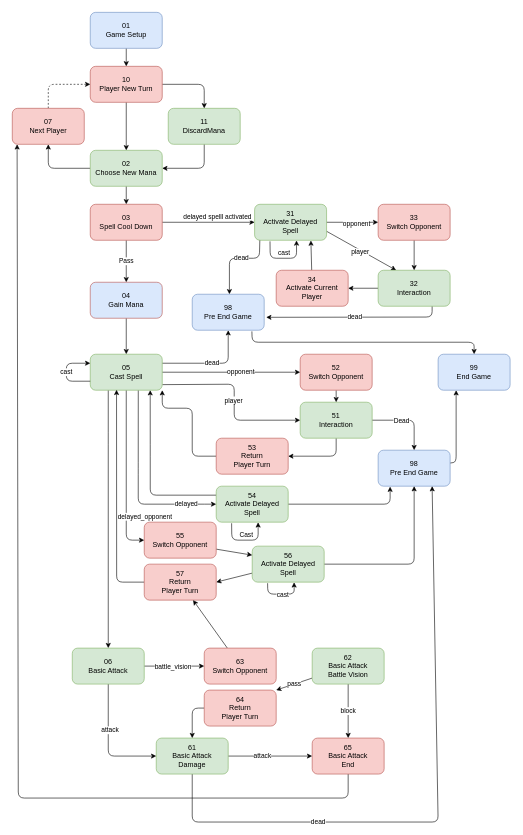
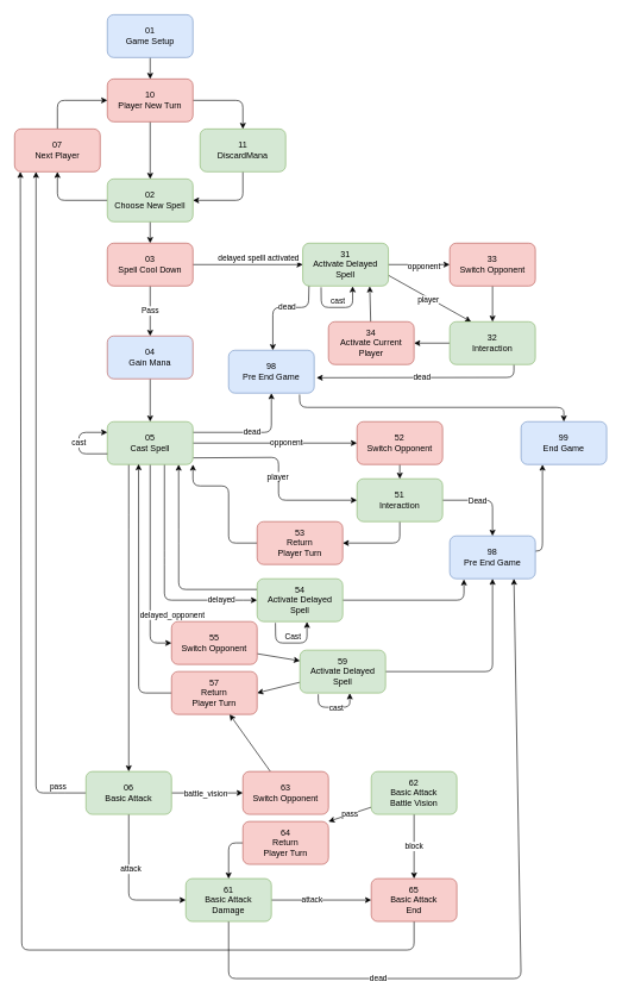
  <mxCell id="0" />
  <mxCell id="1" parent="0" />
  <mxCell id="2" value="" style="edgeStyle=none;html=1;" edge="1" parent="1" source="3" target="6"><mxGeometry relative="1" as="geometry" /></mxCell>
  <mxCell id="3" value="01&lt;br&gt;Game Setup" style="rounded=1;whiteSpace=wrap;html=1;fillColor=#dae8fc;strokeColor=#6c8ebf;" vertex="1" parent="1"><mxGeometry x="150" y="20" width="120" height="60" as="geometry" /></mxCell>
  <mxCell id="4" style="edgeStyle=none;html=1;entryX=0.5;entryY=0;entryDx=0;entryDy=0;" edge="1" parent="1" source="6" target="8"><mxGeometry relative="1" as="geometry"><Array as="points"><mxPoint x="340" y="140" /></Array></mxGeometry></mxCell>
  <mxCell id="5" value="" style="edgeStyle=none;html=1;" edge="1" parent="1" source="6" target="11"><mxGeometry relative="1" as="geometry" /></mxCell>
  <mxCell id="6" value="10&lt;br&gt;Player New Turn" style="whiteSpace=wrap;html=1;fillColor=#f8cecc;strokeColor=#b85450;rounded=1;" vertex="1" parent="1"><mxGeometry x="150" y="110" width="120" height="60" as="geometry" /></mxCell>
  <mxCell id="7" style="edgeStyle=none;html=1;entryX=1;entryY=0.5;entryDx=0;entryDy=0;" edge="1" parent="1" source="8" target="11"><mxGeometry relative="1" as="geometry"><Array as="points"><mxPoint x="340" y="280" /></Array></mxGeometry></mxCell>
  <mxCell id="8" value="11&lt;br&gt;DiscardMana" style="whiteSpace=wrap;html=1;fillColor=#d5e8d4;strokeColor=#82b366;rounded=1;" vertex="1" parent="1"><mxGeometry x="280" y="180" width="120" height="60" as="geometry" /></mxCell>
  <mxCell id="9" style="edgeStyle=none;html=1;entryX=0.5;entryY=1;entryDx=0;entryDy=0;" edge="1" parent="1" source="11" target="13"><mxGeometry relative="1" as="geometry"><Array as="points"><mxPoint x="80" y="280" /></Array></mxGeometry></mxCell>
  <mxCell id="10" value="" style="edgeStyle=none;html=1;" edge="1" parent="1" source="11" target="17"><mxGeometry relative="1" as="geometry" /></mxCell>
- <mxCell id="11" value="02&lt;br&gt;Choose New Mana" style="whiteSpace=wrap;html=1;fillColor=#d5e8d4;strokeColor=#82b366;rounded=1;" vertex="1" parent="1"><mxGeometry x="150" y="250" width="120" height="60" as="geometry" /></mxCell>
- <mxCell id="12" style="edgeStyle=none;html=1;entryX=0;entryY=0.5;entryDx=0;entryDy=0;dashed=1;" edge="1" parent="1" source="13" target="6"><mxGeometry relative="1" as="geometry"><Array as="points"><mxPoint x="80" y="140" /></Array></mxGeometry></mxCell>
+ <mxCell id="11" value="02&lt;br&gt;Choose New Spell" style="whiteSpace=wrap;html=1;fillColor=#d5e8d4;strokeColor=#82b366;rounded=1;" vertex="1" parent="1"><mxGeometry x="150" y="250" width="120" height="60" as="geometry" /></mxCell>
+ <mxCell id="12" style="edgeStyle=none;html=1;entryX=0;entryY=0.5;entryDx=0;entryDy=0;" edge="1" parent="1" source="13" target="6"><mxGeometry relative="1" as="geometry"><Array as="points"><mxPoint x="80" y="140" /></Array></mxGeometry></mxCell>
  <mxCell id="13" value="07&lt;br&gt;Next Player&lt;br&gt;" style="whiteSpace=wrap;html=1;fillColor=#f8cecc;strokeColor=#b85450;rounded=1;" vertex="1" parent="1"><mxGeometry x="20" y="180" width="120" height="60" as="geometry" /></mxCell>
  <mxCell id="14" value="Pass" style="edgeStyle=none;html=1;entryX=0.5;entryY=0;entryDx=0;entryDy=0;" edge="1" parent="1" source="17" target="19"><mxGeometry relative="1" as="geometry" /></mxCell>
  <mxCell id="15" value="" style="edgeStyle=none;html=1;" edge="1" parent="1" source="17" target="24"><mxGeometry relative="1" as="geometry" /></mxCell>
  <mxCell id="16" value="delayed spelll activated" style="edgeLabel;html=1;align=center;verticalAlign=middle;resizable=0;points=[];" vertex="1" connectable="0" parent="15"><mxGeometry x="0.179" y="2" relative="1" as="geometry"><mxPoint y="-8" as="offset" /></mxGeometry></mxCell>
  <mxCell id="17" value="03&lt;br&gt;Spell Cool Down" style="whiteSpace=wrap;html=1;fillColor=#f8cecc;strokeColor=#b85450;rounded=1;" vertex="1" parent="1"><mxGeometry x="150" y="340" width="120" height="60" as="geometry" /></mxCell>
  <mxCell id="18" style="edgeStyle=none;html=1;entryX=0.5;entryY=0;entryDx=0;entryDy=0;" edge="1" parent="1" source="19" target="43"><mxGeometry relative="1" as="geometry" /></mxCell>
  <mxCell id="19" value="04&lt;br&gt;Gain Mana" style="whiteSpace=wrap;html=1;fillColor=#dae8fc;strokeColor=#b85450;rounded=1;" vertex="1" parent="1"><mxGeometry x="150" y="470" width="120" height="60" as="geometry" /></mxCell>
  <mxCell id="20" value="player" style="edgeStyle=none;html=1;entryX=0.25;entryY=0;entryDx=0;entryDy=0;exitX=1;exitY=0.75;exitDx=0;exitDy=0;" edge="1" parent="1" source="24" target="29"><mxGeometry x="-0.008" y="-3" relative="1" as="geometry"><Array as="points" /><mxPoint as="offset" /></mxGeometry></mxCell>
  <mxCell id="21" style="edgeStyle=none;html=1;entryX=0;entryY=0.5;entryDx=0;entryDy=0;" edge="1" parent="1" source="24" target="31"><mxGeometry relative="1" as="geometry"><Array as="points"><mxPoint x="580" y="370" /></Array></mxGeometry></mxCell>
  <mxCell id="22" value="opponent" style="edgeLabel;html=1;align=center;verticalAlign=middle;resizable=0;points=[];" vertex="1" connectable="0" parent="21"><mxGeometry x="0.151" y="-1" relative="1" as="geometry"><mxPoint as="offset" /></mxGeometry></mxCell>
  <mxCell id="23" value="dead" style="edgeStyle=none;html=1;entryX=0.5;entryY=0;entryDx=0;entryDy=0;exitX=0.056;exitY=0.99;exitDx=0;exitDy=0;exitPerimeter=0;" edge="1" parent="1"><mxGeometry x="-0.138" relative="1" as="geometry"><mxPoint x="432.72" y="399.4" as="sourcePoint" /><mxPoint x="382" y="490" as="targetPoint" /><Array as="points"><mxPoint x="432" y="430" /><mxPoint x="382" y="430" /></Array><mxPoint as="offset" /></mxGeometry></mxCell>
  <mxCell id="24" value="31&lt;br&gt;Activate Delayed Spell" style="whiteSpace=wrap;html=1;fillColor=#d5e8d4;strokeColor=#82b366;rounded=1;" vertex="1" parent="1"><mxGeometry x="424" y="340" width="120" height="60" as="geometry" /></mxCell>
  <mxCell id="25" value="" style="endArrow=classic;html=1;exitX=0.214;exitY=1.03;exitDx=0;exitDy=0;exitPerimeter=0;entryX=0.582;entryY=1.006;entryDx=0;entryDy=0;entryPerimeter=0;" edge="1" parent="1" source="24" target="24"><mxGeometry width="50" height="50" relative="1" as="geometry"><mxPoint x="430" y="420" as="sourcePoint" /><mxPoint x="520" y="400" as="targetPoint" /><Array as="points"><mxPoint x="450" y="430" /><mxPoint x="494" y="430" /></Array></mxGeometry></mxCell>
  <mxCell id="26" value="cast" style="edgeLabel;html=1;align=center;verticalAlign=middle;resizable=0;points=[];" vertex="1" connectable="0" parent="25"><mxGeometry x="-0.149" y="-1" relative="1" as="geometry"><mxPoint x="8" y="-11" as="offset" /></mxGeometry></mxCell>
  <mxCell id="27" style="edgeStyle=none;html=1;entryX=1;entryY=0.5;entryDx=0;entryDy=0;" edge="1" parent="1" source="29" target="33"><mxGeometry relative="1" as="geometry" /></mxCell>
  <mxCell id="28" value="dead" style="edgeStyle=none;html=1;entryX=1.028;entryY=0.641;entryDx=0;entryDy=0;exitX=0.75;exitY=1;exitDx=0;exitDy=0;entryPerimeter=0;" edge="1" parent="1" source="29" target="63"><mxGeometry relative="1" as="geometry"><Array as="points"><mxPoint x="720" y="528" /></Array></mxGeometry></mxCell>
  <mxCell id="29" value="32&lt;br&gt;Interaction" style="whiteSpace=wrap;html=1;fillColor=#d5e8d4;strokeColor=#82b366;rounded=1;" vertex="1" parent="1"><mxGeometry x="630" y="450" width="120" height="60" as="geometry" /></mxCell>
  <mxCell id="30" style="edgeStyle=none;html=1;entryX=0.5;entryY=0;entryDx=0;entryDy=0;exitX=0.5;exitY=1;exitDx=0;exitDy=0;" edge="1" parent="1" source="31" target="29"><mxGeometry relative="1" as="geometry" /></mxCell>
  <mxCell id="31" value="33&lt;br&gt;Switch Opponent" style="whiteSpace=wrap;html=1;fillColor=#f8cecc;strokeColor=#b85450;rounded=1;" vertex="1" parent="1"><mxGeometry x="630" y="340" width="120" height="60" as="geometry" /></mxCell>
  <mxCell id="32" style="edgeStyle=none;html=1;entryX=0.782;entryY=1.007;entryDx=0;entryDy=0;entryPerimeter=0;" edge="1" parent="1" source="33" target="24"><mxGeometry relative="1" as="geometry" /></mxCell>
  <mxCell id="33" value="34&lt;br&gt;Activate Current Player" style="whiteSpace=wrap;html=1;fillColor=#f8cecc;strokeColor=#b85450;rounded=1;" vertex="1" parent="1"><mxGeometry x="460" y="450" width="120" height="60" as="geometry" /></mxCell>
  <mxCell id="34" style="edgeStyle=none;html=1;entryX=0;entryY=0.5;entryDx=0;entryDy=0;" edge="1" parent="1" source="43" target="50"><mxGeometry relative="1" as="geometry" /></mxCell>
  <mxCell id="35" value="opponent" style="edgeLabel;html=1;align=center;verticalAlign=middle;resizable=0;points=[];" vertex="1" connectable="0" parent="34"><mxGeometry x="0.127" y="1" relative="1" as="geometry"><mxPoint as="offset" /></mxGeometry></mxCell>
  <mxCell id="36" style="edgeStyle=none;html=1;entryX=0;entryY=0.5;entryDx=0;entryDy=0;exitX=1.001;exitY=0.845;exitDx=0;exitDy=0;exitPerimeter=0;" edge="1" parent="1" source="43" target="48"><mxGeometry relative="1" as="geometry"><Array as="points"><mxPoint x="390" y="640" /><mxPoint x="390" y="700" /></Array></mxGeometry></mxCell>
  <mxCell id="37" value="player" style="edgeLabel;html=1;align=center;verticalAlign=middle;resizable=0;points=[];" vertex="1" connectable="0" parent="36"><mxGeometry x="0.133" y="-2" relative="1" as="geometry"><mxPoint y="-18" as="offset" /></mxGeometry></mxCell>
  <mxCell id="38" style="edgeStyle=none;html=1;entryX=0.5;entryY=0;entryDx=0;entryDy=0;exitX=0.25;exitY=1;exitDx=0;exitDy=0;" edge="1" parent="1" source="43" target="59"><mxGeometry relative="1" as="geometry"><Array as="points"><mxPoint x="180" y="730" /></Array></mxGeometry></mxCell>
  <mxCell id="39" value="dead" style="edgeStyle=none;html=1;exitX=1;exitY=0.25;exitDx=0;exitDy=0;entryX=0.5;entryY=1;entryDx=0;entryDy=0;" edge="1" parent="1" source="43" target="63"><mxGeometry relative="1" as="geometry"><Array as="points"><mxPoint x="380" y="605" /></Array></mxGeometry></mxCell>
  <mxCell id="40" value="delayed" style="edgeStyle=none;html=1;exitX=0.667;exitY=1;exitDx=0;exitDy=0;exitPerimeter=0;entryX=0;entryY=0.5;entryDx=0;entryDy=0;" edge="1" parent="1" source="43" target="66"><mxGeometry x="0.688" relative="1" as="geometry"><mxPoint x="370" y="870" as="targetPoint" /><Array as="points"><mxPoint x="230" y="780" /><mxPoint x="230" y="840" /><mxPoint x="330" y="840" /></Array><mxPoint as="offset" /></mxGeometry></mxCell>
  <mxCell id="41" style="edgeStyle=none;html=1;entryX=0;entryY=0.5;entryDx=0;entryDy=0;" edge="1" parent="1" source="43" target="75"><mxGeometry relative="1" as="geometry"><Array as="points"><mxPoint x="210" y="900" /></Array></mxGeometry></mxCell>
  <mxCell id="42" value="delayed_opponent" style="edgeLabel;html=1;align=center;verticalAlign=middle;resizable=0;points=[];" vertex="1" connectable="0" parent="41"><mxGeometry x="0.498" y="-2" relative="1" as="geometry"><mxPoint x="32" as="offset" /></mxGeometry></mxCell>
  <mxCell id="43" value="05&lt;br&gt;Cast Spell" style="whiteSpace=wrap;html=1;fillColor=#d5e8d4;strokeColor=#82b366;rounded=1;" vertex="1" parent="1"><mxGeometry x="150" y="590" width="120" height="60" as="geometry" /></mxCell>
  <mxCell id="44" value="cast" style="endArrow=classic;html=1;exitX=0;exitY=0.75;exitDx=0;exitDy=0;entryX=0;entryY=0.25;entryDx=0;entryDy=0;" edge="1" parent="1" source="43" target="43"><mxGeometry width="50" height="50" relative="1" as="geometry"><mxPoint x="70" y="640" as="sourcePoint" /><mxPoint x="120" y="590" as="targetPoint" /><Array as="points"><mxPoint x="110" y="635" /><mxPoint x="110" y="605" /></Array></mxGeometry></mxCell>
  <mxCell id="45" style="edgeStyle=none;html=1;entryX=1;entryY=0.5;entryDx=0;entryDy=0;" edge="1" parent="1" source="48" target="52"><mxGeometry relative="1" as="geometry"><Array as="points"><mxPoint x="560" y="760" /></Array></mxGeometry></mxCell>
  <mxCell id="46" style="edgeStyle=none;html=1;entryX=0.5;entryY=0;entryDx=0;entryDy=0;" edge="1" parent="1" source="48" target="61"><mxGeometry relative="1" as="geometry"><Array as="points"><mxPoint x="690" y="700" /></Array></mxGeometry></mxCell>
  <mxCell id="47" value="Dead" style="edgeLabel;html=1;align=center;verticalAlign=middle;resizable=0;points=[];" vertex="1" connectable="0" parent="46"><mxGeometry x="-0.397" y="3" relative="1" as="geometry"><mxPoint x="12" y="3" as="offset" /></mxGeometry></mxCell>
  <mxCell id="48" value="51&lt;br&gt;Interaction" style="whiteSpace=wrap;html=1;fillColor=#d5e8d4;strokeColor=#82b366;rounded=1;" vertex="1" parent="1"><mxGeometry x="500" y="670" width="120" height="60" as="geometry" /></mxCell>
  <mxCell id="49" style="edgeStyle=none;html=1;entryX=0.5;entryY=0;entryDx=0;entryDy=0;" edge="1" parent="1" source="50" target="48"><mxGeometry relative="1" as="geometry" /></mxCell>
  <mxCell id="50" value="52&lt;br&gt;Switch Opponent" style="whiteSpace=wrap;html=1;fillColor=#f8cecc;strokeColor=#b85450;rounded=1;" vertex="1" parent="1"><mxGeometry x="500" y="590" width="120" height="60" as="geometry" /></mxCell>
  <mxCell id="51" style="edgeStyle=none;html=1;entryX=1;entryY=1;entryDx=0;entryDy=0;" edge="1" parent="1" source="52" target="43"><mxGeometry relative="1" as="geometry"><Array as="points"><mxPoint x="320" y="760" /><mxPoint x="320" y="680" /><mxPoint x="270" y="680" /></Array></mxGeometry></mxCell>
  <mxCell id="52" value="53&lt;br&gt;Return &lt;br&gt;Player Turn" style="whiteSpace=wrap;html=1;fillColor=#f8cecc;strokeColor=#b85450;rounded=1;" vertex="1" parent="1"><mxGeometry x="360" y="730" width="120" height="60" as="geometry" /></mxCell>
+ <mxCell id="53" style="edgeStyle=none;html=1;entryX=0.25;entryY=1;entryDx=0;entryDy=0;" edge="1" parent="1" source="59" target="13"><mxGeometry relative="1" as="geometry"><Array as="points"><mxPoint x="80" y="1110" /><mxPoint x="50" y="1110" /></Array></mxGeometry></mxCell>
+ <mxCell id="54" value="pass" style="edgeLabel;html=1;align=center;verticalAlign=middle;resizable=0;points=[];" vertex="1" connectable="0" parent="53"><mxGeometry x="-0.901" y="1" relative="1" as="geometry"><mxPoint x="7" y="-11" as="offset" /></mxGeometry></mxCell>
  <mxCell id="55" value="" style="edgeStyle=none;html=1;" edge="1" parent="1" source="59" target="82"><mxGeometry relative="1" as="geometry"><Array as="points"><mxPoint x="180" y="1260" /></Array></mxGeometry></mxCell>
  <mxCell id="56" value="attack" style="edgeLabel;html=1;align=center;verticalAlign=middle;resizable=0;points=[];" vertex="1" connectable="0" parent="55"><mxGeometry x="-0.242" y="2" relative="1" as="geometry"><mxPoint as="offset" /></mxGeometry></mxCell>
  <mxCell id="57" value="" style="edgeStyle=none;html=1;entryX=0;entryY=0.5;entryDx=0;entryDy=0;" edge="1" parent="1" source="59" target="87"><mxGeometry relative="1" as="geometry"><mxPoint x="330" y="1100" as="targetPoint" /></mxGeometry></mxCell>
  <mxCell id="58" value="battle_vision" style="edgeLabel;html=1;align=center;verticalAlign=middle;resizable=0;points=[];" vertex="1" connectable="0" parent="57"><mxGeometry x="-0.367" y="-1" relative="1" as="geometry"><mxPoint x="15" y="-1" as="offset" /></mxGeometry></mxCell>
  <mxCell id="59" value="06 &lt;br&gt;Basic Attack" style="whiteSpace=wrap;html=1;fillColor=#d5e8d4;strokeColor=#82b366;rounded=1;" vertex="1" parent="1"><mxGeometry x="120" y="1080" width="120" height="60" as="geometry" /></mxCell>
  <mxCell id="60" style="edgeStyle=none;html=1;entryX=0.25;entryY=1;entryDx=0;entryDy=0;" edge="1" parent="1" source="61" target="78"><mxGeometry relative="1" as="geometry"><Array as="points"><mxPoint x="760" y="770" /></Array></mxGeometry></mxCell>
  <mxCell id="61" value="98&lt;br&gt;Pre End Game" style="whiteSpace=wrap;html=1;fillColor=#dae8fc;strokeColor=#6c8ebf;rounded=1;" vertex="1" parent="1"><mxGeometry x="630" y="750" width="120" height="60" as="geometry" /></mxCell>
  <mxCell id="62" style="edgeStyle=none;html=1;entryX=0.5;entryY=0;entryDx=0;entryDy=0;exitX=0.829;exitY=1.032;exitDx=0;exitDy=0;exitPerimeter=0;" edge="1" parent="1" source="63" target="78"><mxGeometry relative="1" as="geometry"><mxPoint x="421" y="560" as="sourcePoint" /><Array as="points"><mxPoint x="420" y="570" /><mxPoint x="790" y="570" /></Array></mxGeometry></mxCell>
  <mxCell id="63" value="98&lt;br&gt;Pre End Game" style="whiteSpace=wrap;html=1;fillColor=#dae8fc;strokeColor=#6c8ebf;rounded=1;" vertex="1" parent="1"><mxGeometry x="320" y="490" width="120" height="60" as="geometry" /></mxCell>
  <mxCell id="64" style="edgeStyle=none;html=1;entryX=0.166;entryY=1.014;entryDx=0;entryDy=0;entryPerimeter=0;" edge="1" parent="1" source="66" target="61"><mxGeometry relative="1" as="geometry"><Array as="points"><mxPoint x="650" y="840" /></Array></mxGeometry></mxCell>
  <mxCell id="65" style="edgeStyle=none;html=1;exitX=0;exitY=0.25;exitDx=0;exitDy=0;entryX=0.833;entryY=1;entryDx=0;entryDy=0;entryPerimeter=0;" edge="1" parent="1" source="66" target="43"><mxGeometry relative="1" as="geometry"><Array as="points"><mxPoint x="250" y="825" /><mxPoint x="250" y="750" /></Array></mxGeometry></mxCell>
  <mxCell id="66" value="54&lt;br&gt;Activate Delayed Spell" style="whiteSpace=wrap;html=1;fillColor=#d5e8d4;strokeColor=#82b366;rounded=1;" vertex="1" parent="1"><mxGeometry x="360" y="810" width="120" height="60" as="geometry" /></mxCell>
  <mxCell id="67" value="" style="endArrow=classic;html=1;exitX=0.214;exitY=1.03;exitDx=0;exitDy=0;exitPerimeter=0;entryX=0.582;entryY=1.006;entryDx=0;entryDy=0;entryPerimeter=0;" edge="1" parent="1" source="66" target="66"><mxGeometry width="50" height="50" relative="1" as="geometry"><mxPoint x="378" y="920" as="sourcePoint" /><mxPoint x="468" y="900" as="targetPoint" /><Array as="points"><mxPoint x="386" y="900" /><mxPoint x="430" y="900" /></Array></mxGeometry></mxCell>
  <mxCell id="68" value="Cast" style="edgeLabel;html=1;align=center;verticalAlign=middle;resizable=0;points=[];" vertex="1" connectable="0" parent="67"><mxGeometry x="-0.149" y="-1" relative="1" as="geometry"><mxPoint x="9" y="-11" as="offset" /></mxGeometry></mxCell>
  <mxCell id="69" style="edgeStyle=none;html=1;entryX=0.5;entryY=1;entryDx=0;entryDy=0;" edge="1" parent="1" source="71" target="61"><mxGeometry relative="1" as="geometry"><Array as="points"><mxPoint x="690" y="940" /></Array></mxGeometry></mxCell>
  <mxCell id="70" style="edgeStyle=none;html=1;exitX=0;exitY=0.75;exitDx=0;exitDy=0;entryX=1;entryY=0.5;entryDx=0;entryDy=0;" edge="1" parent="1" source="71" target="77"><mxGeometry relative="1" as="geometry"><Array as="points" /></mxGeometry></mxCell>
- <mxCell id="71" value="56&lt;br&gt;Activate Delayed Spell" style="whiteSpace=wrap;html=1;fillColor=#d5e8d4;strokeColor=#82b366;rounded=1;" vertex="1" parent="1"><mxGeometry x="420" y="910" width="120" height="60" as="geometry" /></mxCell>
+ <mxCell id="71" value="59&lt;br&gt;Activate Delayed Spell" style="whiteSpace=wrap;html=1;fillColor=#d5e8d4;strokeColor=#82b366;rounded=1;" vertex="1" parent="1"><mxGeometry x="420" y="910" width="120" height="60" as="geometry" /></mxCell>
  <mxCell id="72" value="" style="endArrow=classic;html=1;exitX=0.214;exitY=1.03;exitDx=0;exitDy=0;exitPerimeter=0;entryX=0.582;entryY=1.006;entryDx=0;entryDy=0;entryPerimeter=0;" edge="1" parent="1" source="71" target="71"><mxGeometry width="50" height="50" relative="1" as="geometry"><mxPoint x="518" y="1010" as="sourcePoint" /><mxPoint x="608" y="990" as="targetPoint" /><Array as="points"><mxPoint x="446" y="990" /><mxPoint x="490" y="990" /></Array></mxGeometry></mxCell>
  <mxCell id="73" value="cast" style="edgeLabel;html=1;align=center;verticalAlign=middle;resizable=0;points=[];" vertex="1" connectable="0" parent="72"><mxGeometry x="-0.149" y="-1" relative="1" as="geometry"><mxPoint x="8" y="-1" as="offset" /></mxGeometry></mxCell>
  <mxCell id="74" style="edgeStyle=none;html=1;entryX=0;entryY=0.25;entryDx=0;entryDy=0;exitX=1;exitY=0.75;exitDx=0;exitDy=0;" edge="1" parent="1" source="75" target="71"><mxGeometry relative="1" as="geometry" /></mxCell>
  <mxCell id="75" value="55&lt;br&gt;Switch Opponent" style="whiteSpace=wrap;html=1;fillColor=#f8cecc;strokeColor=#b85450;rounded=1;" vertex="1" parent="1"><mxGeometry x="240" y="870" width="120" height="60" as="geometry" /></mxCell>
  <mxCell id="76" style="edgeStyle=none;html=1;entryX=0.365;entryY=0.989;entryDx=0;entryDy=0;entryPerimeter=0;" edge="1" parent="1" source="77" target="43"><mxGeometry relative="1" as="geometry"><Array as="points"><mxPoint x="194" y="970" /></Array></mxGeometry></mxCell>
  <mxCell id="77" value="57&lt;br&gt;Return &lt;br&gt;Player Turn" style="whiteSpace=wrap;html=1;fillColor=#f8cecc;strokeColor=#b85450;rounded=1;" vertex="1" parent="1"><mxGeometry x="240" y="940" width="120" height="60" as="geometry" /></mxCell>
  <mxCell id="78" value="99&lt;br&gt;End Game" style="whiteSpace=wrap;html=1;fillColor=#dae8fc;strokeColor=#6c8ebf;rounded=1;" vertex="1" parent="1"><mxGeometry x="730" y="590" width="120" height="60" as="geometry" /></mxCell>
  <mxCell id="79" style="edgeStyle=none;html=1;entryX=0;entryY=0.5;entryDx=0;entryDy=0;" edge="1" parent="1" source="82" target="89"><mxGeometry relative="1" as="geometry" /></mxCell>
  <mxCell id="80" value="attack" style="edgeLabel;html=1;align=center;verticalAlign=middle;resizable=0;points=[];" vertex="1" connectable="0" parent="79"><mxGeometry x="-0.205" y="2" relative="1" as="geometry"><mxPoint as="offset" /></mxGeometry></mxCell>
  <mxCell id="81" value="dead" style="edgeStyle=none;html=1;entryX=0.75;entryY=1;entryDx=0;entryDy=0;" edge="1" parent="1" source="82" target="61"><mxGeometry x="-0.448" relative="1" as="geometry"><mxPoint x="800" y="1260" as="targetPoint" /><Array as="points"><mxPoint x="320" y="1370" /><mxPoint x="730" y="1370" /></Array><mxPoint as="offset" /></mxGeometry></mxCell>
  <mxCell id="82" value="61&lt;br&gt;Basic Attack &lt;br&gt;Damage" style="whiteSpace=wrap;html=1;fillColor=#d5e8d4;strokeColor=#82b366;rounded=1;" vertex="1" parent="1"><mxGeometry x="260" y="1230" width="120" height="60" as="geometry" /></mxCell>
  <mxCell id="83" value="block" style="edgeStyle=none;html=1;entryX=0.5;entryY=0;entryDx=0;entryDy=0;" edge="1" parent="1" source="85" target="89"><mxGeometry relative="1" as="geometry" /></mxCell>
  <mxCell id="84" value="pass" style="edgeStyle=none;html=1;entryX=1;entryY=0;entryDx=0;entryDy=0;" edge="1" parent="1" source="85" target="91"><mxGeometry relative="1" as="geometry" /></mxCell>
  <mxCell id="85" value="62&lt;br&gt;Basic Attack&lt;br&gt;Battle Vision" style="whiteSpace=wrap;html=1;fillColor=#d5e8d4;strokeColor=#82b366;rounded=1;" vertex="1" parent="1"><mxGeometry x="520" y="1080" width="120" height="60" as="geometry" /></mxCell>
  <mxCell id="86" style="edgeStyle=none;html=1;" edge="1" parent="1" source="87" target="77"><mxGeometry relative="1" as="geometry" /></mxCell>
  <mxCell id="87" value="63&lt;br&gt;Switch Opponent" style="whiteSpace=wrap;html=1;fillColor=#f8cecc;strokeColor=#b85450;rounded=1;" vertex="1" parent="1"><mxGeometry x="340" y="1080" width="120" height="60" as="geometry" /></mxCell>
  <mxCell id="88" style="edgeStyle=none;html=1;entryX=0.067;entryY=1;entryDx=0;entryDy=0;entryPerimeter=0;" edge="1" parent="1" source="89" target="13"><mxGeometry relative="1" as="geometry"><mxPoint x="60" y="650" as="targetPoint" /><Array as="points"><mxPoint x="580" y="1330" /><mxPoint x="30" y="1330" /></Array></mxGeometry></mxCell>
  <mxCell id="89" value="65&lt;br&gt;Basic Attack &lt;br&gt;End" style="whiteSpace=wrap;html=1;fillColor=#f8cecc;strokeColor=#b85450;rounded=1;" vertex="1" parent="1"><mxGeometry x="520" y="1230" width="120" height="60" as="geometry" /></mxCell>
  <mxCell id="90" style="edgeStyle=none;html=1;entryX=0.5;entryY=0;entryDx=0;entryDy=0;" edge="1" parent="1" source="91" target="82"><mxGeometry relative="1" as="geometry"><Array as="points"><mxPoint x="320" y="1180" /></Array></mxGeometry></mxCell>
  <mxCell id="91" value="64&lt;br&gt;Return &lt;br&gt;Player Turn" style="whiteSpace=wrap;html=1;fillColor=#f8cecc;strokeColor=#b85450;rounded=1;" vertex="1" parent="1"><mxGeometry x="340" y="1150" width="120" height="60" as="geometry" /></mxCell>
